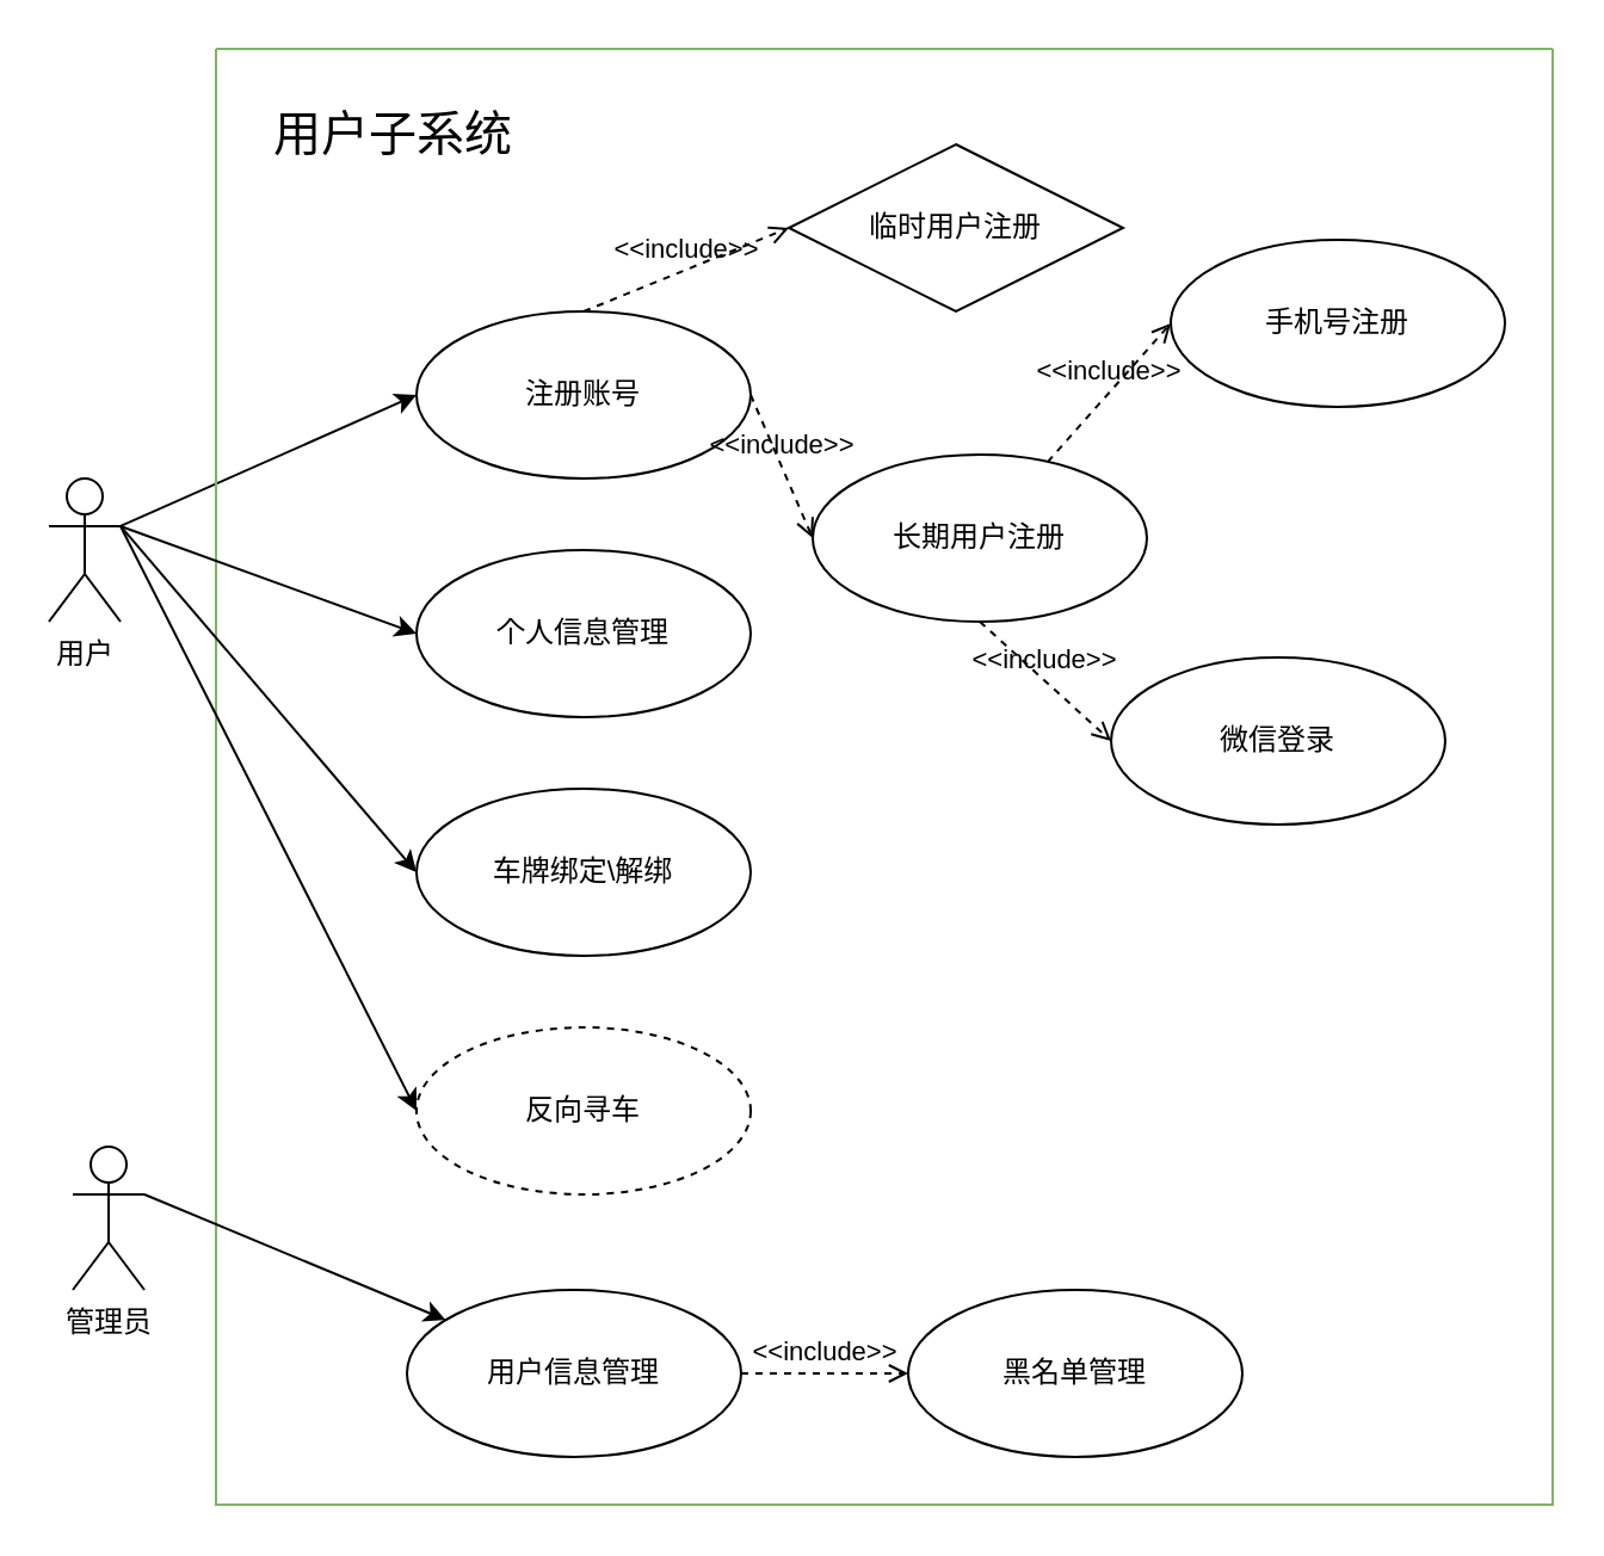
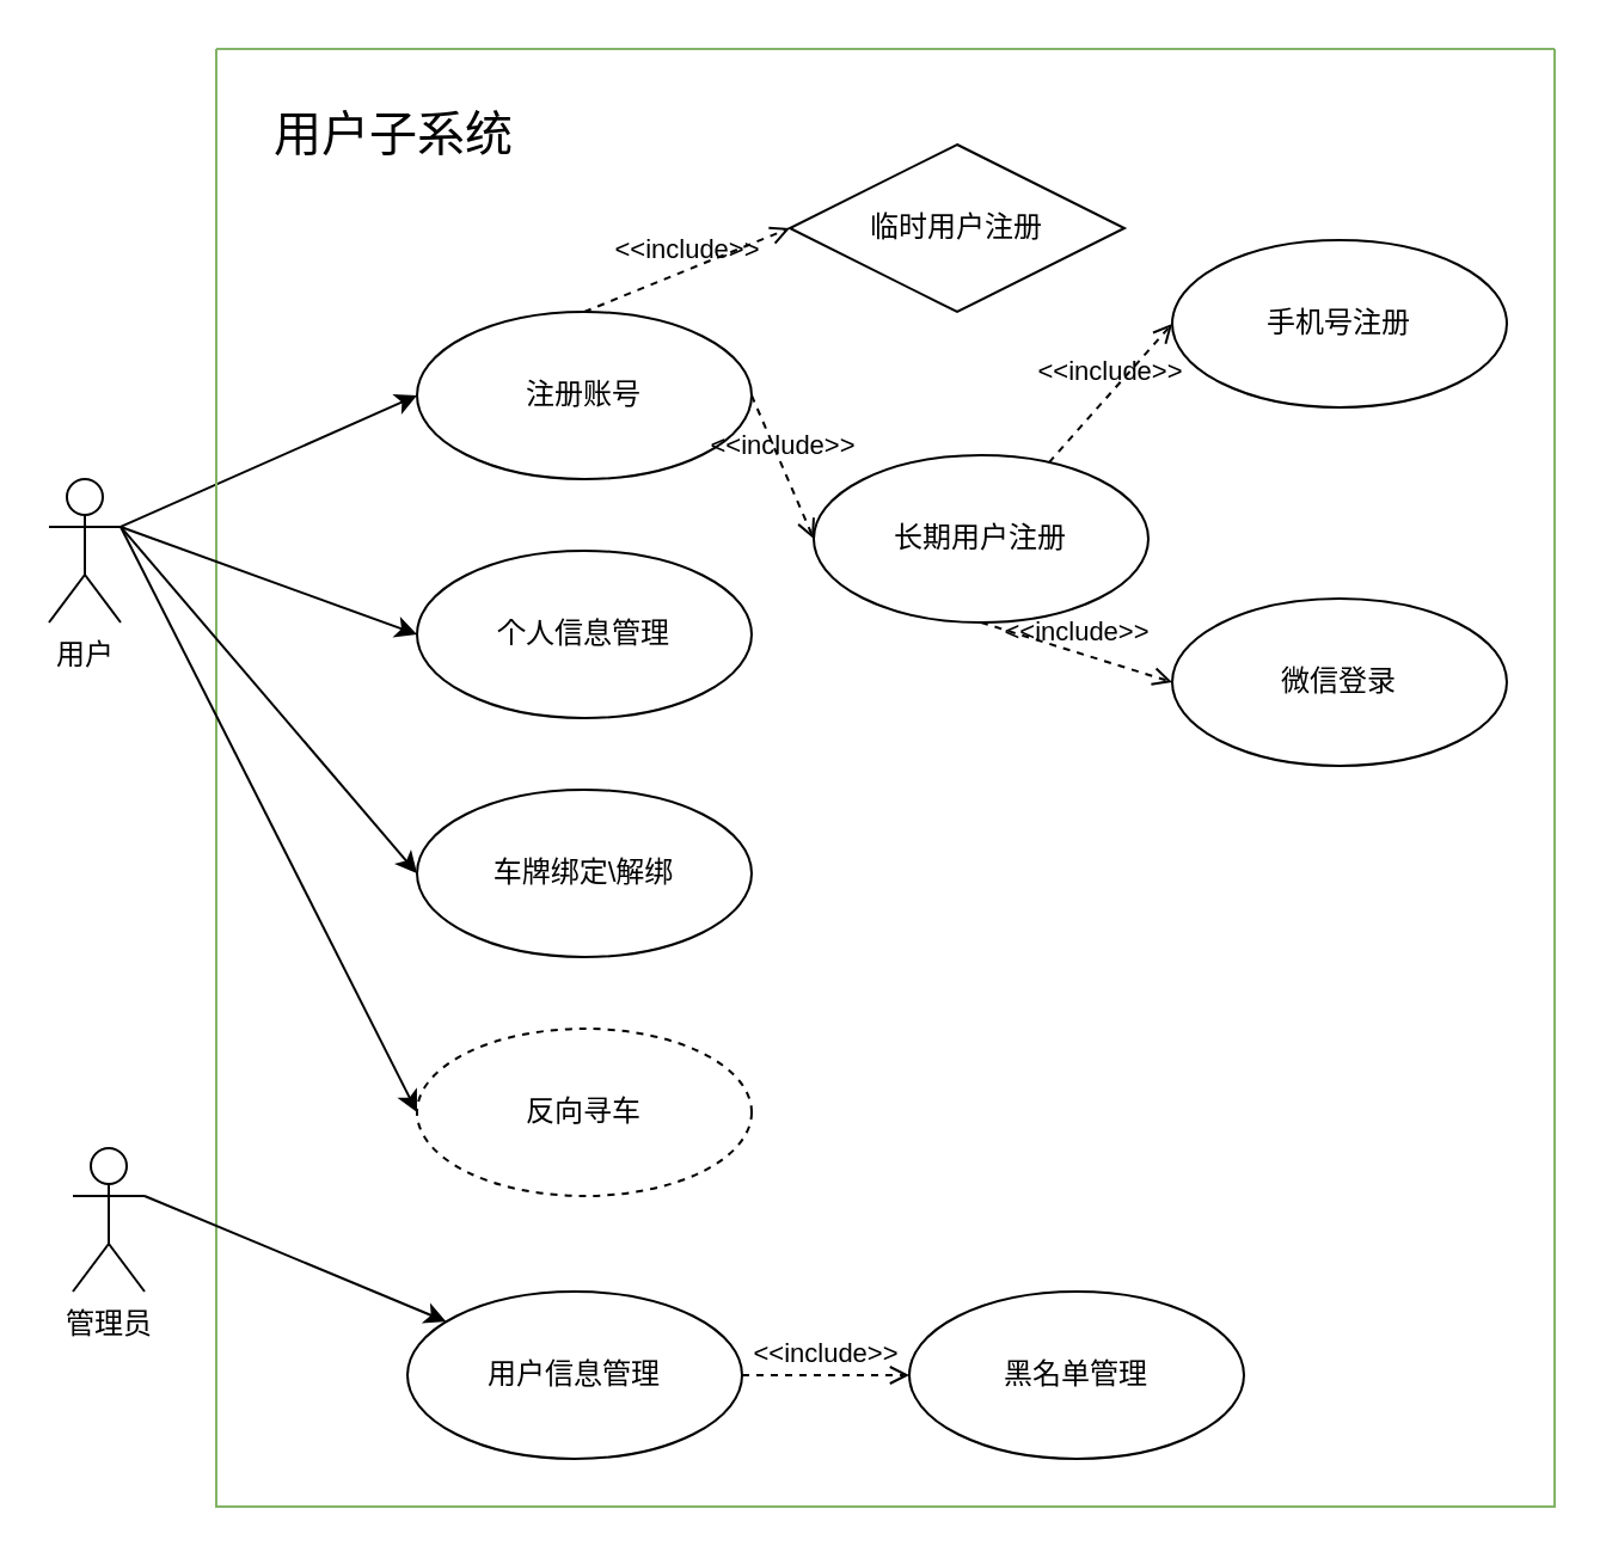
  <mxCell id="0" />
  <mxCell id="1" parent="0" />
  <mxCell id="2" value="用户" style="shape=umlActor;verticalLabelPosition=bottom;verticalAlign=top;html=1;outlineConnect=0;" parent="1" vertex="1"><mxGeometry x="20" y="200" width="30" height="60" as="geometry" /></mxCell>
  <mxCell id="3" value="" style="endArrow=classic;html=1;rounded=0;exitX=1;exitY=0.333;exitDx=0;exitDy=0;exitPerimeter=0;entryX=0;entryY=0.5;entryDx=0;entryDy=0;" parent="1" source="2" target="5" edge="1"><mxGeometry width="50" height="50" relative="1" as="geometry"><mxPoint x="-30" y="300" as="sourcePoint" /><mxPoint x="120" y="170" as="targetPoint" /></mxGeometry></mxCell>
  <mxCell id="4" value="" style="swimlane;startSize=0;fillColor=#d5e8d4;strokeColor=#82b366;" parent="1" vertex="1"><mxGeometry x="90" y="20" width="560" height="610" as="geometry" /></mxCell>
  <mxCell id="5" value="注册账号" style="ellipse;whiteSpace=wrap;html=1;" parent="4" vertex="1"><mxGeometry x="84" y="110" width="140" height="70" as="geometry" /></mxCell>
  <mxCell id="6" value="临时用户注册" style="rhombus;whiteSpace=wrap;html=1;" parent="4" vertex="1"><mxGeometry x="240" y="40" width="140" height="70" as="geometry" /></mxCell>
  <mxCell id="7" value="长期用户注册" style="ellipse;whiteSpace=wrap;html=1;" parent="4" vertex="1"><mxGeometry x="250" y="170" width="140" height="70" as="geometry" /></mxCell>
- <mxCell id="8" value="微信登录" style="ellipse;whiteSpace=wrap;html=1;" parent="4" vertex="1"><mxGeometry x="375" y="255" width="140" height="70" as="geometry" /></mxCell>
+ <mxCell id="8" value="微信登录" style="ellipse;whiteSpace=wrap;html=1;" parent="4" vertex="1"><mxGeometry x="400" y="230" width="140" height="70" as="geometry" /></mxCell>
  <mxCell id="9" value="手机号注册" style="ellipse;whiteSpace=wrap;html=1;" parent="4" vertex="1"><mxGeometry x="400" y="80" width="140" height="70" as="geometry" /></mxCell>
  <mxCell id="10" value="个人信息管理" style="ellipse;whiteSpace=wrap;html=1;" parent="4" vertex="1"><mxGeometry x="84" y="210" width="140" height="70" as="geometry" /></mxCell>
  <mxCell id="11" value="车牌绑定\解绑" style="ellipse;whiteSpace=wrap;html=1;" parent="4" vertex="1"><mxGeometry x="84" y="310" width="140" height="70" as="geometry" /></mxCell>
  <mxCell id="12" value="反向寻车" style="ellipse;whiteSpace=wrap;html=1;dashed=1;" parent="4" vertex="1"><mxGeometry x="84" y="410" width="140" height="70" as="geometry" /></mxCell>
  <mxCell id="13" value="用户信息管理" style="ellipse;whiteSpace=wrap;html=1;" parent="4" vertex="1"><mxGeometry x="80" y="520" width="140" height="70" as="geometry" /></mxCell>
  <mxCell id="14" value="黑名单管理" style="ellipse;whiteSpace=wrap;html=1;" parent="4" vertex="1"><mxGeometry x="290" y="520" width="140" height="70" as="geometry" /></mxCell>
  <mxCell id="15" value="&amp;lt;&amp;lt;include&amp;gt;&amp;gt;" style="html=1;verticalAlign=bottom;labelBackgroundColor=none;endArrow=open;endFill=0;dashed=1;rounded=0;entryX=0;entryY=0.5;entryDx=0;entryDy=0;exitX=0.5;exitY=0;exitDx=0;exitDy=0;" parent="4" source="5" target="6" edge="1"><mxGeometry width="160" relative="1" as="geometry"><mxPoint x="-170" y="120" as="sourcePoint" /><mxPoint x="-10" y="120" as="targetPoint" /></mxGeometry></mxCell>
  <mxCell id="16" value="&amp;lt;&amp;lt;include&amp;gt;&amp;gt;" style="html=1;verticalAlign=bottom;labelBackgroundColor=none;endArrow=open;endFill=0;dashed=1;rounded=0;exitX=1;exitY=0.5;exitDx=0;exitDy=0;entryX=0;entryY=0.5;entryDx=0;entryDy=0;" parent="4" source="5" target="7" edge="1"><mxGeometry width="160" relative="1" as="geometry"><mxPoint x="-180" y="110" as="sourcePoint" /><mxPoint x="-20" y="110" as="targetPoint" /></mxGeometry></mxCell>
  <mxCell id="17" value="&lt;font style=&quot;font-size: 20px;&quot;&gt;用户子系统&lt;/font&gt;" style="text;html=1;align=center;verticalAlign=middle;resizable=0;points=[];autosize=1;strokeColor=none;fillColor=none;" parent="4" vertex="1"><mxGeometry x="14" y="15" width="120" height="40" as="geometry" /></mxCell>
  <mxCell id="18" value="&amp;lt;&amp;lt;include&amp;gt;&amp;gt;" style="html=1;verticalAlign=bottom;labelBackgroundColor=none;endArrow=open;endFill=0;dashed=1;rounded=0;entryX=0;entryY=0.5;entryDx=0;entryDy=0;" parent="4" source="7" target="9" edge="1"><mxGeometry width="160" relative="1" as="geometry"><mxPoint x="174" y="130" as="sourcePoint" /><mxPoint x="260" y="95" as="targetPoint" /></mxGeometry></mxCell>
  <mxCell id="19" value="&amp;lt;&amp;lt;include&amp;gt;&amp;gt;" style="html=1;verticalAlign=bottom;labelBackgroundColor=none;endArrow=open;endFill=0;dashed=1;rounded=0;entryX=0;entryY=0.5;entryDx=0;entryDy=0;exitX=0.5;exitY=1;exitDx=0;exitDy=0;" parent="4" source="7" target="8" edge="1"><mxGeometry width="160" relative="1" as="geometry"><mxPoint x="164" y="120" as="sourcePoint" /><mxPoint x="250" y="85" as="targetPoint" /></mxGeometry></mxCell>
  <mxCell id="20" value="&amp;lt;&amp;lt;include&amp;gt;&amp;gt;" style="html=1;verticalAlign=bottom;labelBackgroundColor=none;endArrow=open;endFill=0;dashed=1;rounded=0;entryX=0;entryY=0.5;entryDx=0;entryDy=0;exitX=1;exitY=0.5;exitDx=0;exitDy=0;" parent="4" source="13" target="14" edge="1"><mxGeometry width="160" relative="1" as="geometry"><mxPoint x="164" y="120" as="sourcePoint" /><mxPoint x="250" y="85" as="targetPoint" /></mxGeometry></mxCell>
  <mxCell id="21" value="" style="endArrow=classic;html=1;rounded=0;exitX=1;exitY=0.333;exitDx=0;exitDy=0;exitPerimeter=0;entryX=0;entryY=0.5;entryDx=0;entryDy=0;" parent="1" source="2" target="10" edge="1"><mxGeometry width="50" height="50" relative="1" as="geometry"><mxPoint x="60" y="230" as="sourcePoint" /><mxPoint x="184" y="175" as="targetPoint" /></mxGeometry></mxCell>
  <mxCell id="22" value="" style="endArrow=classic;html=1;rounded=0;exitX=1;exitY=0.333;exitDx=0;exitDy=0;exitPerimeter=0;entryX=0;entryY=0.5;entryDx=0;entryDy=0;" parent="1" source="2" target="11" edge="1"><mxGeometry width="50" height="50" relative="1" as="geometry"><mxPoint x="70" y="240" as="sourcePoint" /><mxPoint x="194" y="185" as="targetPoint" /></mxGeometry></mxCell>
  <mxCell id="23" value="" style="endArrow=classic;html=1;rounded=0;exitX=1;exitY=0.333;exitDx=0;exitDy=0;exitPerimeter=0;entryX=0;entryY=0.5;entryDx=0;entryDy=0;" parent="1" source="2" target="12" edge="1"><mxGeometry width="50" height="50" relative="1" as="geometry"><mxPoint x="80" y="250" as="sourcePoint" /><mxPoint x="204" y="195" as="targetPoint" /></mxGeometry></mxCell>
  <mxCell id="24" value="管理员" style="shape=umlActor;verticalLabelPosition=bottom;verticalAlign=top;html=1;outlineConnect=0;" parent="1" vertex="1"><mxGeometry x="30" y="480" width="30" height="60" as="geometry" /></mxCell>
  <mxCell id="25" value="" style="endArrow=classic;html=1;rounded=0;exitX=1;exitY=0.333;exitDx=0;exitDy=0;exitPerimeter=0;" parent="1" source="24" target="13" edge="1"><mxGeometry width="50" height="50" relative="1" as="geometry"><mxPoint x="60" y="230" as="sourcePoint" /><mxPoint x="184" y="475" as="targetPoint" /></mxGeometry></mxCell>
